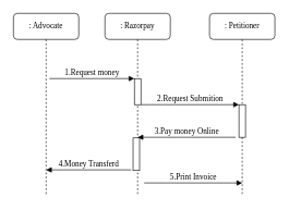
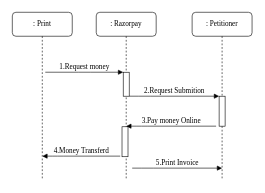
  <mxCell id="0" />
  <mxCell id="1" parent="0" />
  <mxCell id="2" value=": Razorpay" style="shape=umlLifeline;perimeter=lifelinePerimeter;whiteSpace=wrap;html=1;container=1;collapsible=0;recursiveResize=0;outlineConnect=0;rounded=1;shadow=0;comic=0;labelBackgroundColor=none;strokeWidth=1;fontFamily=Verdana;fontSize=12;align=center;" parent="1" vertex="1"><mxGeometry x="160" y="20" width="100" height="280" as="geometry" /></mxCell>
  <mxCell id="3" value="" style="html=1;points=[];perimeter=orthogonalPerimeter;rounded=0;shadow=0;comic=0;labelBackgroundColor=none;strokeWidth=1;fontFamily=Verdana;fontSize=12;align=center;" parent="2" vertex="1"><mxGeometry x="45" y="100" width="10" height="40" as="geometry" /></mxCell>
  <mxCell id="4" value="" style="html=1;points=[];perimeter=orthogonalPerimeter;rounded=0;shadow=0;comic=0;labelBackgroundColor=none;strokeWidth=1;fontFamily=Verdana;fontSize=12;align=center;" parent="2" vertex="1"><mxGeometry x="43" y="191" width="10" height="50" as="geometry" /></mxCell>
  <mxCell id="5" value=": Petitioner" style="shape=umlLifeline;perimeter=lifelinePerimeter;whiteSpace=wrap;html=1;container=1;collapsible=0;recursiveResize=0;outlineConnect=0;rounded=1;shadow=0;comic=0;labelBackgroundColor=none;strokeWidth=1;fontFamily=Verdana;fontSize=12;align=center;" parent="1" vertex="1"><mxGeometry x="320" y="20" width="100" height="280" as="geometry" /></mxCell>
  <mxCell id="6" value="" style="html=1;points=[];perimeter=orthogonalPerimeter;rounded=0;shadow=0;comic=0;labelBackgroundColor=none;strokeWidth=1;fontFamily=Verdana;fontSize=12;align=center;" parent="5" vertex="1"><mxGeometry x="45" y="140" width="10" height="50" as="geometry" /></mxCell>
- <mxCell id="7" value=": Advocate" style="shape=umlLifeline;perimeter=lifelinePerimeter;whiteSpace=wrap;html=1;container=1;collapsible=0;recursiveResize=0;outlineConnect=0;rounded=1;shadow=0;comic=0;labelBackgroundColor=none;strokeWidth=1;fontFamily=Verdana;fontSize=12;align=center;" parent="1" vertex="1"><mxGeometry x="20" y="20" width="100" height="280" as="geometry" /></mxCell>
+ <mxCell id="7" value=": Print" style="shape=umlLifeline;perimeter=lifelinePerimeter;whiteSpace=wrap;html=1;container=1;collapsible=0;recursiveResize=0;outlineConnect=0;rounded=1;shadow=0;comic=0;labelBackgroundColor=none;strokeWidth=1;fontFamily=Verdana;fontSize=12;align=center;" parent="1" vertex="1"><mxGeometry x="20" y="20" width="100" height="280" as="geometry" /></mxCell>
  <mxCell id="8" value="1.Request money" style="html=1;verticalAlign=bottom;endArrow=block;entryX=0;entryY=0;labelBackgroundColor=none;fontFamily=Verdana;fontSize=12;edgeStyle=elbowEdgeStyle;elbow=vertical;" parent="1" target="3" edge="1"><mxGeometry relative="1" as="geometry"><mxPoint x="75" y="120" as="sourcePoint" /></mxGeometry></mxCell>
  <mxCell id="9" value="2.Request Submition" style="html=1;verticalAlign=bottom;endArrow=block;entryX=0;entryY=0;labelBackgroundColor=none;fontFamily=Verdana;fontSize=12;edgeStyle=elbowEdgeStyle;elbow=vertical;" parent="1" source="3" target="6" edge="1"><mxGeometry relative="1" as="geometry"><mxPoint x="290" y="140" as="sourcePoint" /><Array as="points"><mxPoint x="240" y="160" /></Array></mxGeometry></mxCell>
  <mxCell id="10" value="3.Pay money Online" style="html=1;verticalAlign=bottom;endArrow=block;entryX=0;entryY=0;labelBackgroundColor=none;fontFamily=Verdana;fontSize=12;edgeStyle=elbowEdgeStyle;elbow=vertical;" parent="1" edge="1"><mxGeometry relative="1" as="geometry"><mxPoint x="360" y="210" as="sourcePoint" /><mxPoint x="210" y="210" as="targetPoint" /><Array as="points"><mxPoint x="235" y="210" /></Array></mxGeometry></mxCell>
  <mxCell id="11" value="4.Money Transferd" style="html=1;verticalAlign=bottom;endArrow=block;entryX=0;entryY=0;labelBackgroundColor=none;fontFamily=Verdana;fontSize=12;edgeStyle=elbowEdgeStyle;elbow=vertical;" parent="1" edge="1"><mxGeometry relative="1" as="geometry"><mxPoint x="200" y="260" as="sourcePoint" /><mxPoint x="70" y="260" as="targetPoint" /><Array as="points"><mxPoint x="95" y="260" /></Array></mxGeometry></mxCell>
  <mxCell id="12" value="5.Print Invoice" style="html=1;verticalAlign=bottom;endArrow=block;entryX=0;entryY=0;labelBackgroundColor=none;fontFamily=Verdana;fontSize=12;edgeStyle=elbowEdgeStyle;elbow=vertical;" edge="1" parent="1"><mxGeometry relative="1" as="geometry"><mxPoint x="220" y="280" as="sourcePoint" /><Array as="points"><mxPoint x="245" y="280" /></Array><mxPoint x="370" y="280" as="targetPoint" /></mxGeometry></mxCell>
